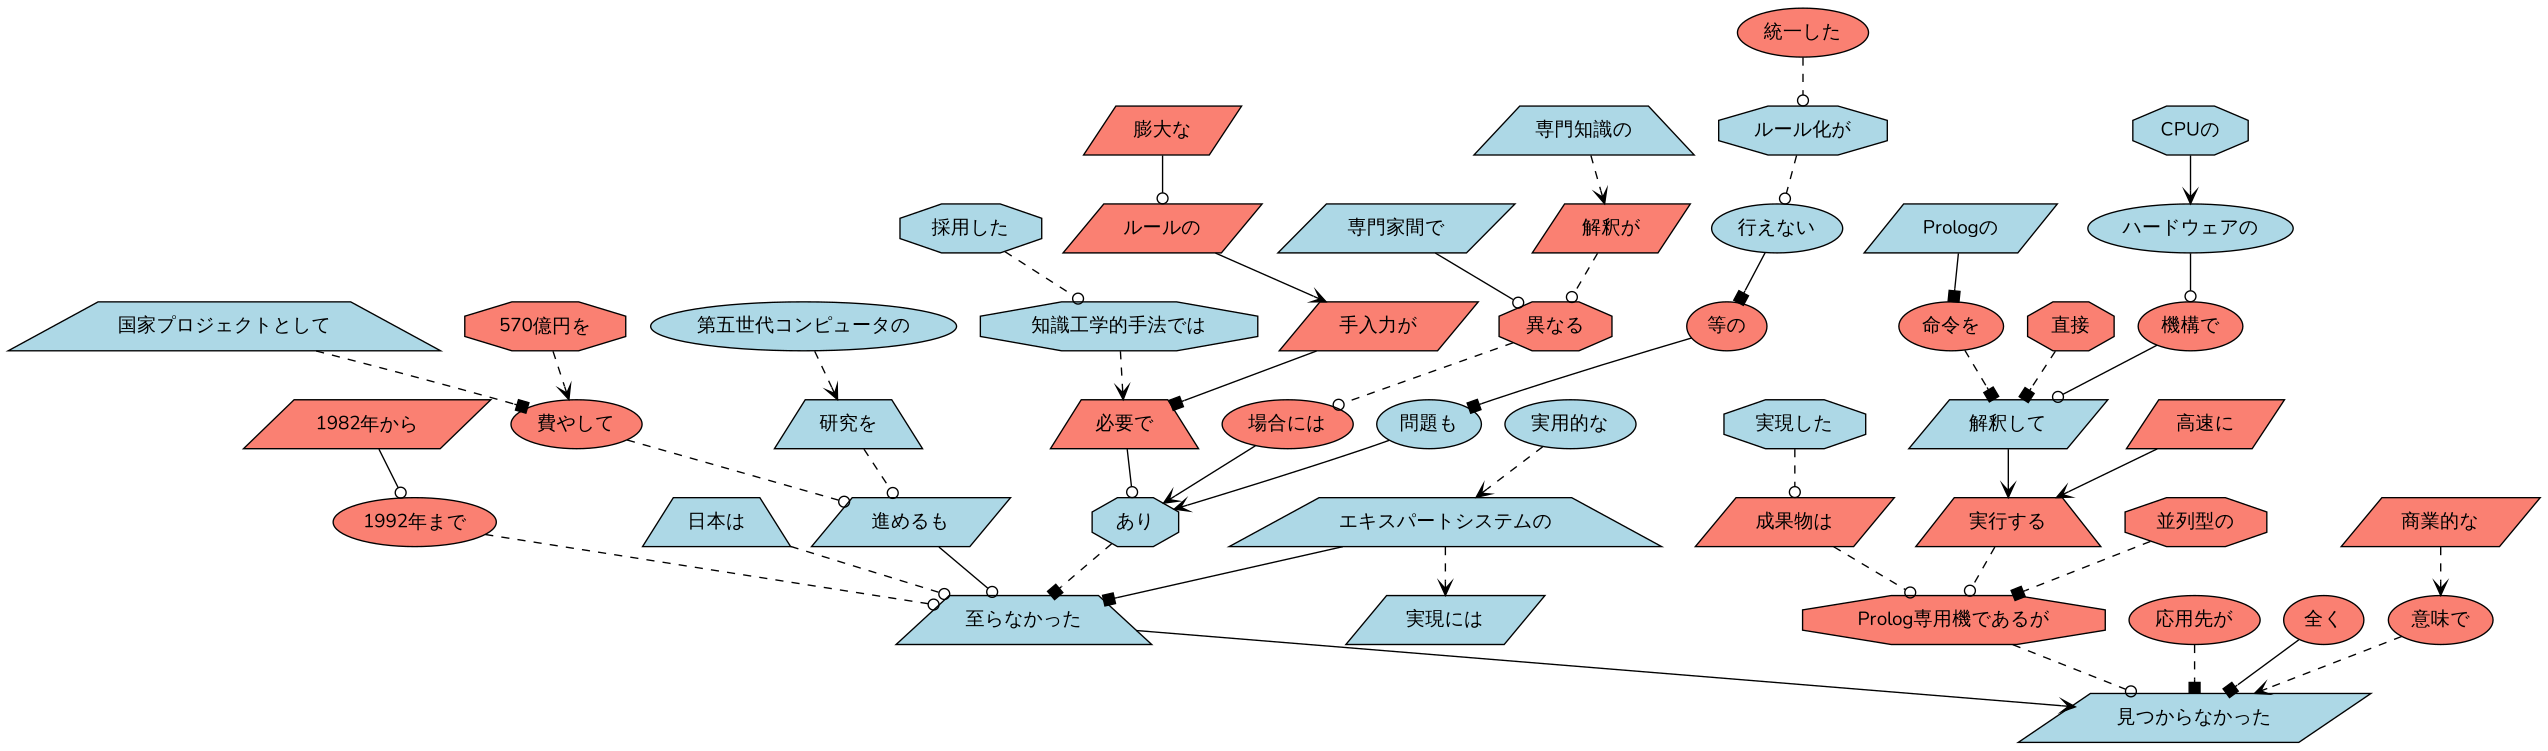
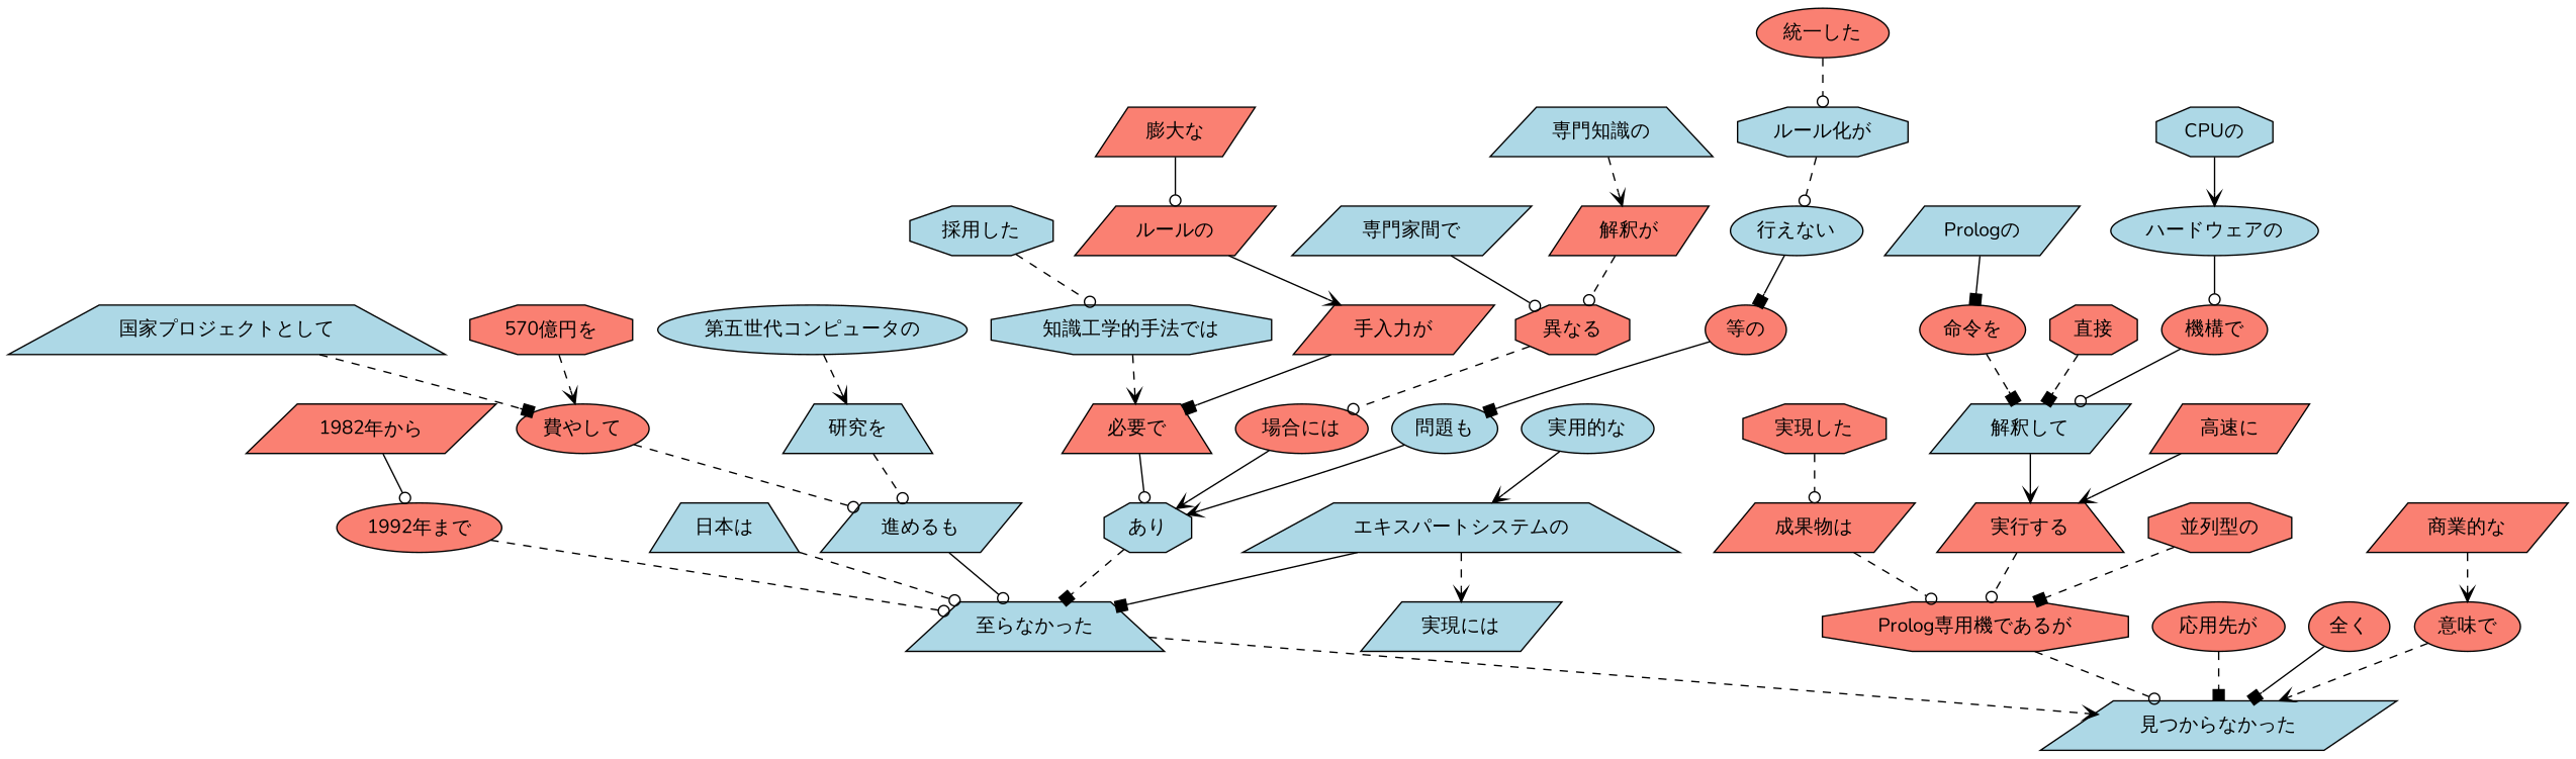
  digraph {
    fontname=Nunito
    node [fillcolor=salmon fontname=Nunito shape=ellipse style=filled]
    edge [arrowhead=odot fontname=Nunito style=dashed]
    n1 [label="1982年から" shape=parallelogram]
    n2 [label="1992年まで"]
    n3 [fillcolor=lightblue label="至らなかった" shape=trapezium]
    n4 [fillcolor=lightblue label="見つからなかった" shape=parallelogram]
    n5 [fillcolor=lightblue label="日本は" shape=trapezium]
    n6 [fillcolor=lightblue label="国家プロジェクトとして" shape=trapezium]
    n7 [label="費やして"]
    n8 [fillcolor=lightblue label="進めるも" shape=parallelogram]
    n9 [label="570億円を" shape=octagon]
    n10 [fillcolor=lightblue label="第五世代コンピュータの"]
    n11 [fillcolor=lightblue label="研究を" shape=trapezium]
    n12 [fillcolor=lightblue label="採用した" shape=octagon]
    n13 [fillcolor=lightblue label="知識工学的手法では" shape=octagon]
    n14 [label="必要で" shape=trapezium]
    n15 [fillcolor=lightblue label="あり" shape=octagon]
    n16 [label="膨大な" shape=parallelogram]
    n17 [label="ルールの" shape=parallelogram]
    n18 [label="手入力が" shape=parallelogram]
    n19 [fillcolor=lightblue label="専門家間で" shape=parallelogram]
    n20 [label="異なる" shape=octagon]
    n21 [label="場合には"]
    n22 [fillcolor=lightblue label="専門知識の" shape=trapezium]
    n23 [label="解釈が" shape=parallelogram]
    n24 [label="統一した"]
    n25 [fillcolor=lightblue label="ルール化が" shape=octagon]
    n26 [fillcolor=lightblue label="行えない"]
    n27 [label="等の"]
    n28 [fillcolor=lightblue label="問題も"]
    n29 [fillcolor=lightblue label="実用的な"]
    n30 [fillcolor=lightblue label="エキスパートシステムの" shape=trapezium]
    n31 [fillcolor=lightblue label="実現には" shape=parallelogram]
-   n32 [fillcolor=lightblue label="実現した" shape=octagon]
+   n32 [label="実現した" shape=octagon]
    n33 [label="成果物は" shape=parallelogram]
    n34 [label="Prolog専用機であるが" shape=octagon]
    n35 [fillcolor=lightblue label="Prologの" shape=parallelogram]
    n36 [label="命令を"]
    n37 [fillcolor=lightblue label="解釈して" shape=parallelogram]
    n38 [label="実行する" shape=trapezium]
    n39 [label="直接" shape=octagon]
    n40 [fillcolor=lightblue label="CPUの" shape=octagon]
    n41 [fillcolor=lightblue label="ハードウェアの"]
    n42 [label="機構で"]
    n43 [label="高速に" shape=parallelogram]
    n44 [label="並列型の" shape=octagon]
    n45 [label="商業的な" shape=parallelogram]
    n46 [label="意味で"]
    n47 [label="応用先が"]
    n48 [label="全く"]
    n1 -> n2 [style=solid]
    n2 -> n3
-   n3 -> n4 [arrowhead=vee style=solid]
+   n3 -> n4 [arrowhead=vee]
    n5 -> n3
    n6 -> n7 [arrowhead=box]
    n7 -> n8
    n8 -> n3 [style=solid]
    n9 -> n7 [arrowhead=vee]
    n10 -> n11 [arrowhead=vee]
    n11 -> n8
    n12 -> n13
    n13 -> n14 [arrowhead=vee]
    n14 -> n15 [style=solid]
    n15 -> n3 [arrowhead=box]
    n16 -> n17 [style=solid]
    n17 -> n18 [arrowhead=vee style=solid]
    n18 -> n14 [arrowhead=box style=solid]
    n19 -> n20 [style=solid]
    n20 -> n21
    n21 -> n15 [arrowhead=vee style=solid]
    n22 -> n23 [arrowhead=vee]
    n23 -> n20
    n24 -> n25
    n25 -> n26
    n26 -> n27 [arrowhead=box style=solid]
    n27 -> n28 [arrowhead=box style=solid]
    n28 -> n15 [arrowhead=vee style=solid]
-   n29 -> n30 [arrowhead=vee]
+   n29 -> n30 [arrowhead=vee style=solid]
    n30 -> n3 [arrowhead=box style=solid]
    n30 -> n31 [arrowhead=vee]
    n32 -> n33
    n33 -> n34
    n34 -> n4
    n35 -> n36 [arrowhead=box style=solid]
    n36 -> n37 [arrowhead=box]
    n37 -> n38 [arrowhead=vee style=solid]
    n38 -> n34
    n39 -> n37 [arrowhead=box]
    n40 -> n41 [arrowhead=vee style=solid]
    n41 -> n42 [style=solid]
    n42 -> n37 [style=solid]
    n43 -> n38 [arrowhead=vee style=solid]
    n44 -> n34 [arrowhead=box]
    n45 -> n46 [arrowhead=vee]
    n46 -> n4 [arrowhead=vee]
    n47 -> n4 [arrowhead=box]
    n48 -> n4 [arrowhead=box style=solid]
  }
